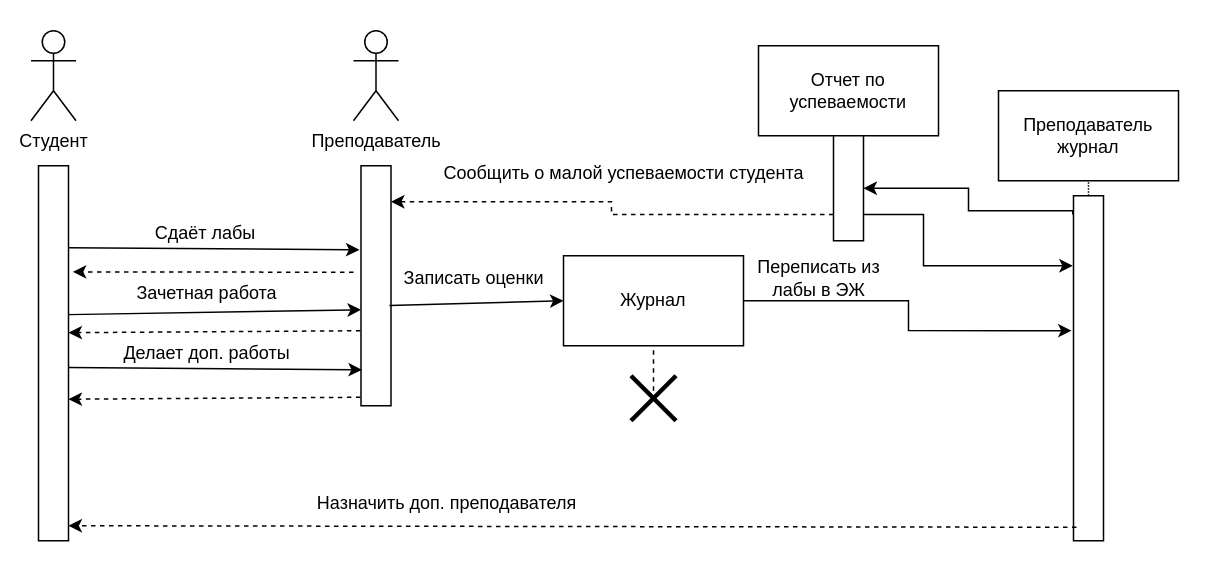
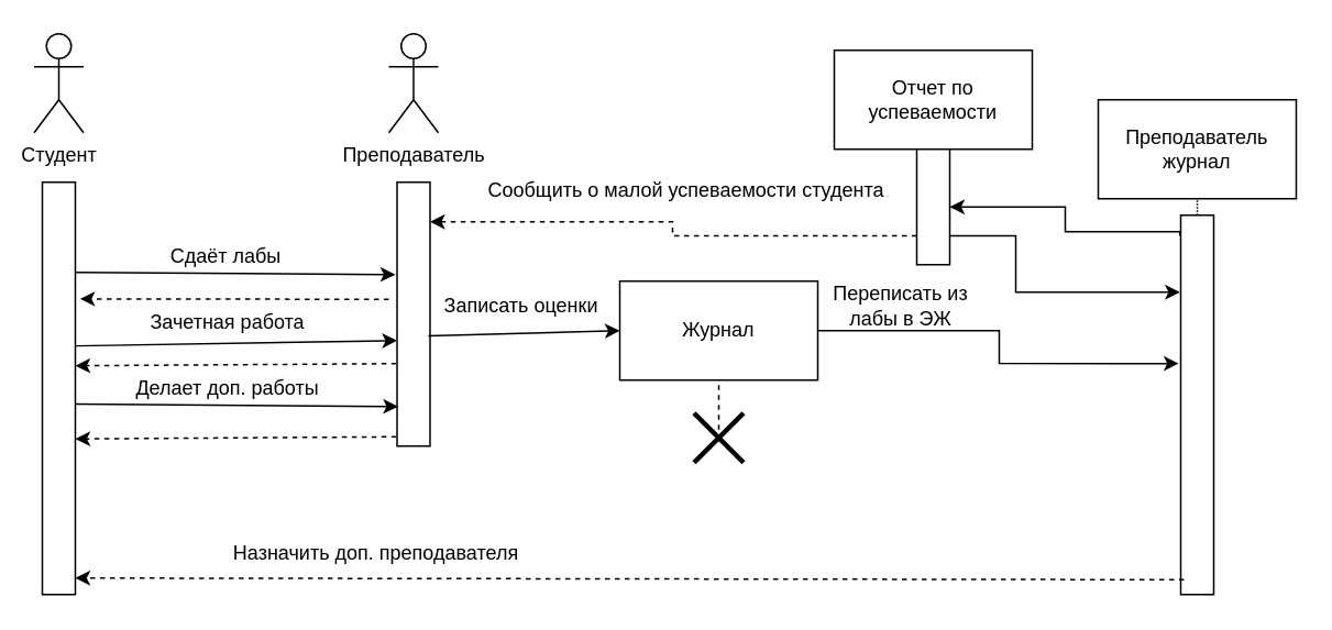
  <mxCell id="0" />
  <mxCell id="1" parent="0" />
  <mxCell id="2" value="Студент" style="shape=umlActor;verticalLabelPosition=bottom;verticalAlign=top;html=1;outlineConnect=0;" vertex="1" parent="1"><mxGeometry x="20" y="20" width="30" height="60" as="geometry" /></mxCell>
  <mxCell id="3" value="" style="rounded=0;whiteSpace=wrap;html=1;" vertex="1" parent="1"><mxGeometry x="25" y="110" width="20" height="250" as="geometry" /></mxCell>
  <mxCell id="4" value="Преподаватель" style="shape=umlActor;verticalLabelPosition=bottom;verticalAlign=top;html=1;outlineConnect=0;" vertex="1" parent="1"><mxGeometry x="235" y="20" width="30" height="60" as="geometry" /></mxCell>
  <mxCell id="5" value="" style="rounded=0;whiteSpace=wrap;html=1;" vertex="1" parent="1"><mxGeometry x="240" y="110" width="20" height="160" as="geometry" /></mxCell>
  <mxCell id="6" value="" style="endArrow=classic;html=1;rounded=0;exitX=0.964;exitY=0.141;exitDx=0;exitDy=0;exitPerimeter=0;entryX=-0.088;entryY=0.31;entryDx=0;entryDy=0;entryPerimeter=0;" edge="1" parent="1"><mxGeometry width="50" height="50" relative="1" as="geometry"><mxPoint x="45" y="164.61" as="sourcePoint" /><mxPoint x="238.96" y="166" as="targetPoint" /></mxGeometry></mxCell>
  <mxCell id="7" value="Сдаёт лабы" style="text;html=1;align=center;verticalAlign=middle;resizable=0;points=[];autosize=1;strokeColor=none;fillColor=none;" vertex="1" parent="1"><mxGeometry x="90.72" y="140" width="90" height="30" as="geometry" /></mxCell>
  <mxCell id="8" value="" style="endArrow=classic;html=1;rounded=0;exitX=1.017;exitY=0.397;exitDx=0;exitDy=0;entryX=-0.088;entryY=0.31;entryDx=0;entryDy=0;entryPerimeter=0;exitPerimeter=0;" edge="1" parent="1" source="3"><mxGeometry width="50" height="50" relative="1" as="geometry"><mxPoint x="48.96" y="204.61" as="sourcePoint" /><mxPoint x="240" y="206" as="targetPoint" /></mxGeometry></mxCell>
  <mxCell id="9" value="Зачетная работа" style="text;html=1;align=center;verticalAlign=middle;resizable=0;points=[];autosize=1;strokeColor=none;fillColor=none;" vertex="1" parent="1"><mxGeometry x="76.76" y="180" width="120" height="30" as="geometry" /></mxCell>
  <mxCell id="10" value="" style="endArrow=classic;html=1;rounded=0;exitX=1.021;exitY=0.402;exitDx=0;exitDy=0;exitPerimeter=0;entryX=-0.088;entryY=0.31;entryDx=0;entryDy=0;entryPerimeter=0;" edge="1" parent="1"><mxGeometry width="50" height="50" relative="1" as="geometry"><mxPoint x="45" y="244.42" as="sourcePoint" /><mxPoint x="240.62" y="246" as="targetPoint" /></mxGeometry></mxCell>
  <mxCell id="11" value="Делает доп. работы" style="text;html=1;align=center;verticalAlign=middle;resizable=0;points=[];autosize=1;strokeColor=none;fillColor=none;" vertex="1" parent="1"><mxGeometry x="72.38" y="220" width="130" height="30" as="geometry" /></mxCell>
  <mxCell id="12" style="edgeStyle=orthogonalEdgeStyle;rounded=0;orthogonalLoop=1;jettySize=auto;html=1;exitX=0.5;exitY=1;exitDx=0;exitDy=0;entryX=0.5;entryY=0;entryDx=0;entryDy=0;strokeColor=none;dashed=1;dashPattern=1 1;" edge="1" parent="1" source="13" target="19"><mxGeometry relative="1" as="geometry" /></mxCell>
  <mxCell id="13" value="Преподаватель журнал" style="rounded=0;whiteSpace=wrap;html=1;" vertex="1" parent="1"><mxGeometry x="665" y="60" width="120" height="60" as="geometry" /></mxCell>
  <mxCell id="14" style="edgeStyle=orthogonalEdgeStyle;rounded=0;orthogonalLoop=1;jettySize=auto;html=1;exitX=1;exitY=0.5;exitDx=0;exitDy=0;entryX=-0.062;entryY=0.391;entryDx=0;entryDy=0;entryPerimeter=0;" edge="1" parent="1" source="15" target="19"><mxGeometry relative="1" as="geometry" /></mxCell>
  <mxCell id="15" value="Журнал" style="rounded=0;whiteSpace=wrap;html=1;" vertex="1" parent="1"><mxGeometry x="375" y="170" width="120" height="60" as="geometry" /></mxCell>
  <mxCell id="16" value="" style="endArrow=classic;html=1;rounded=0;entryX=0;entryY=0.5;entryDx=0;entryDy=0;exitX=0.033;exitY=1.103;exitDx=0;exitDy=0;exitPerimeter=0;" edge="1" parent="1" source="17" target="15"><mxGeometry width="50" height="50" relative="1" as="geometry"><mxPoint x="245" y="270" as="sourcePoint" /><mxPoint x="295" y="220" as="targetPoint" /></mxGeometry></mxCell>
  <mxCell id="17" value="Записать оценки" style="text;html=1;align=center;verticalAlign=middle;resizable=0;points=[];autosize=1;strokeColor=none;fillColor=none;" vertex="1" parent="1"><mxGeometry x="255" y="170" width="120" height="30" as="geometry" /></mxCell>
  <mxCell id="18" style="edgeStyle=orthogonalEdgeStyle;rounded=0;orthogonalLoop=1;jettySize=auto;html=1;exitX=-0.025;exitY=0.054;exitDx=0;exitDy=0;entryX=1;entryY=0.5;entryDx=0;entryDy=0;exitPerimeter=0;" edge="1" parent="1" source="19" target="32"><mxGeometry relative="1" as="geometry"><Array as="points"><mxPoint x="715" y="140" /><mxPoint x="645" y="140" /><mxPoint x="645" y="125" /></Array></mxGeometry></mxCell>
  <mxCell id="19" value="" style="rounded=0;whiteSpace=wrap;html=1;" vertex="1" parent="1"><mxGeometry x="715" y="130" width="20" height="230" as="geometry" /></mxCell>
  <mxCell id="20" value="Переписать из&lt;br&gt;лабы в ЭЖ" style="text;html=1;align=center;verticalAlign=middle;resizable=0;points=[];autosize=1;strokeColor=none;fillColor=none;" vertex="1" parent="1"><mxGeometry x="490" y="165" width="110" height="40" as="geometry" /></mxCell>
  <mxCell id="21" value="" style="endArrow=none;dashed=1;html=1;rounded=0;dashPattern=1 1;strokeColor=default;exitX=0.5;exitY=0;exitDx=0;exitDy=0;" edge="1" parent="1" source="19"><mxGeometry width="50" height="50" relative="1" as="geometry"><mxPoint x="595" y="190" as="sourcePoint" /><mxPoint x="725" y="120" as="targetPoint" /></mxGeometry></mxCell>
  <mxCell id="22" value="" style="endArrow=none;dashed=1;html=1;rounded=0;strokeColor=default;entryX=0.5;entryY=1;entryDx=0;entryDy=0;" edge="1" parent="1" target="15"><mxGeometry width="50" height="50" relative="1" as="geometry"><mxPoint x="435" y="260" as="sourcePoint" /><mxPoint x="415" y="260" as="targetPoint" /></mxGeometry></mxCell>
  <mxCell id="23" value="" style="shape=umlDestroy;whiteSpace=wrap;html=1;strokeWidth=3;strokeColor=default;" vertex="1" parent="1"><mxGeometry x="420" y="250" width="30" height="30" as="geometry" /></mxCell>
  <mxCell id="24" value="" style="endArrow=classic;html=1;rounded=0;strokeColor=default;exitX=0.1;exitY=0.961;exitDx=0;exitDy=0;exitPerimeter=0;dashed=1;" edge="1" parent="1" source="19"><mxGeometry width="50" height="50" relative="1" as="geometry"><mxPoint x="325" y="320" as="sourcePoint" /><mxPoint x="45" y="350" as="targetPoint" /></mxGeometry></mxCell>
- <mxCell id="25" value="Назначить доп. преподавателя" style="text;html=1;align=center;verticalAlign=middle;resizable=0;points=[];autosize=1;strokeColor=none;fillColor=none;" vertex="1" parent="1"><mxGeometry x="196.76" y="320" width="200" height="30" as="geometry" /></mxCell>
+ <mxCell id="25" value="Назначить доп. преподавателя" style="text;html=1;align=center;verticalAlign=middle;resizable=0;points=[];autosize=1;strokeColor=none;fillColor=none;" vertex="1" parent="1"><mxGeometry x="126.76" y="320" width="200" height="30" as="geometry" /></mxCell>
  <mxCell id="26" value="" style="endArrow=classic;html=1;rounded=0;dashed=1;strokeColor=default;entryX=1.142;entryY=0.283;entryDx=0;entryDy=0;entryPerimeter=0;" edge="1" parent="1" target="3"><mxGeometry width="50" height="50" relative="1" as="geometry"><mxPoint x="235" y="181" as="sourcePoint" /><mxPoint x="265" y="160" as="targetPoint" /></mxGeometry></mxCell>
  <mxCell id="27" value="" style="endArrow=classic;html=1;rounded=0;dashed=1;strokeColor=default;exitX=0;exitY=0.25;exitDx=0;exitDy=0;entryX=1.021;entryY=0.149;entryDx=0;entryDy=0;entryPerimeter=0;" edge="1" parent="1"><mxGeometry width="50" height="50" relative="1" as="geometry"><mxPoint x="239.58" y="220" as="sourcePoint" /><mxPoint x="45" y="221.29" as="targetPoint" /></mxGeometry></mxCell>
  <mxCell id="28" value="" style="endArrow=classic;html=1;rounded=0;dashed=1;strokeColor=default;exitX=0;exitY=0.25;exitDx=0;exitDy=0;entryX=1.021;entryY=0.149;entryDx=0;entryDy=0;entryPerimeter=0;" edge="1" parent="1"><mxGeometry width="50" height="50" relative="1" as="geometry"><mxPoint x="239.58" y="264.35" as="sourcePoint" /><mxPoint x="45" y="265.64" as="targetPoint" /></mxGeometry></mxCell>
  <mxCell id="29" value="Отчет по успеваемости" style="rounded=0;whiteSpace=wrap;html=1;" vertex="1" parent="1"><mxGeometry x="505" y="30" width="120" height="60" as="geometry" /></mxCell>
  <mxCell id="30" style="edgeStyle=orthogonalEdgeStyle;rounded=0;orthogonalLoop=1;jettySize=auto;html=1;exitX=0;exitY=0.75;exitDx=0;exitDy=0;entryX=1;entryY=0.15;entryDx=0;entryDy=0;entryPerimeter=0;dashed=1;" edge="1" parent="1" source="32" target="5"><mxGeometry relative="1" as="geometry"><mxPoint x="265" y="142.5" as="targetPoint" /><Array as="points"><mxPoint x="407" y="142" /><mxPoint x="407" y="134" /></Array></mxGeometry></mxCell>
  <mxCell id="31" style="edgeStyle=orthogonalEdgeStyle;rounded=0;orthogonalLoop=1;jettySize=auto;html=1;exitX=1;exitY=0.75;exitDx=0;exitDy=0;entryX=-0.025;entryY=0.203;entryDx=0;entryDy=0;entryPerimeter=0;" edge="1" parent="1" source="32" target="19"><mxGeometry relative="1" as="geometry"><Array as="points"><mxPoint x="615" y="143" /><mxPoint x="615" y="177" /></Array></mxGeometry></mxCell>
  <mxCell id="32" value="" style="rounded=0;whiteSpace=wrap;html=1;" vertex="1" parent="1"><mxGeometry x="555" y="90" width="20" height="70" as="geometry" /></mxCell>
  <mxCell id="33" value="Сообщить о малой успеваемости студента" style="text;html=1;align=center;verticalAlign=middle;resizable=0;points=[];autosize=1;strokeColor=none;fillColor=none;" vertex="1" parent="1"><mxGeometry x="285" y="100" width="260" height="30" as="geometry" /></mxCell>
